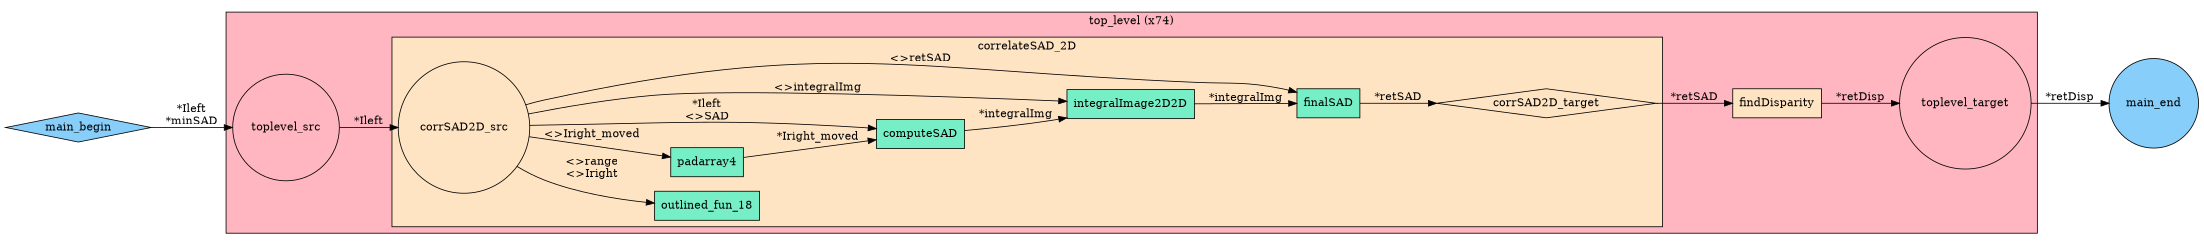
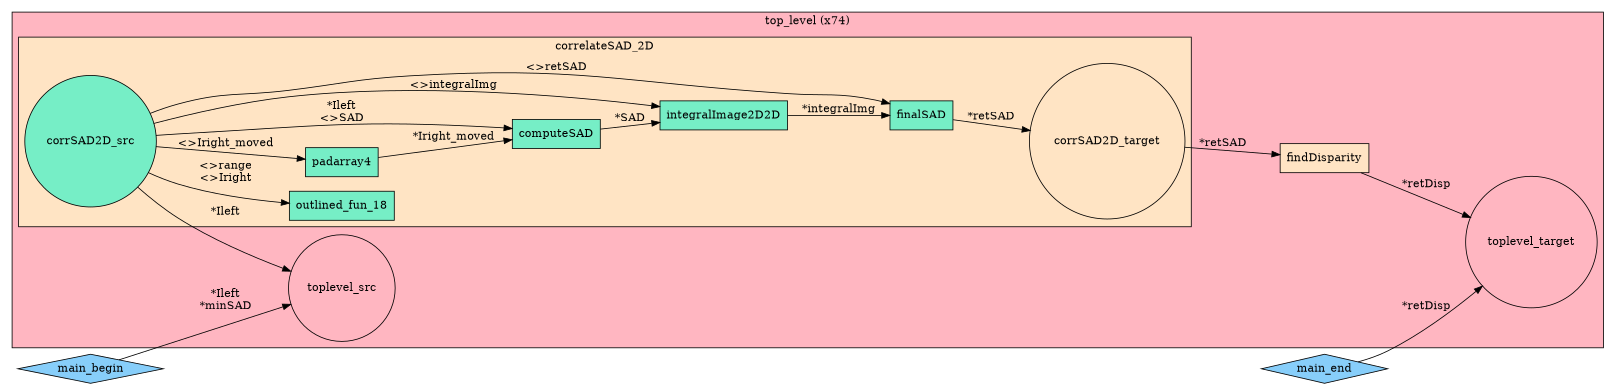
  digraph {
    rankdir=LR
    node [fillcolor=aquamarine2 shape=rectange style=filled]
-   corrSAD2D_src [fillcolor=bisque shape=circle]
+   corrSAD2D_src [shape=circle]
    outlined_fun_18
    padarray4
    computeSAD
    integralImage2D2D
    finalSAD
-   corrSAD2D_target [fillcolor=bisque shape=diamond]
+   corrSAD2D_target [fillcolor=bisque shape=circle]
    toplevel_src [fillcolor=lightpink shape=circle]
    findDisparity [fillcolor=bisque]
    toplevel_target [fillcolor=lightpink shape=circle]
-   n11 [fillcolor=lightskyblue label=main_end shape=circle]
+   n11 [fillcolor=lightskyblue label=main_end shape=diamond]
    n12 [fillcolor=lightskyblue label=main_begin shape=diamond]
    subgraph cluster_1 {
      bgcolor=lightpink
      label="top_level (x74)"
      toplevel_src
      findDisparity
      toplevel_target
      subgraph cluster_2 {
        bgcolor=bisque
        label=correlateSAD_2D
        corrSAD2D_src
        outlined_fun_18
        padarray4
        computeSAD
        integralImage2D2D
        finalSAD
        corrSAD2D_target
      }
    }
    corrSAD2D_src -> outlined_fun_18 [label="<>range\n<>Iright"]
    corrSAD2D_src -> padarray4 [label="<>Iright_moved"]
    corrSAD2D_src -> computeSAD [label="*Ileft\n<>SAD"]
    corrSAD2D_src -> integralImage2D2D [label="<>integralImg"]
    corrSAD2D_src -> finalSAD [label="<>retSAD"]
    padarray4 -> computeSAD [label="*Iright_moved"]
-   computeSAD -> integralImage2D2D [label="*integralImg"]
+   computeSAD -> integralImage2D2D [label="*SAD"]
    integralImage2D2D -> finalSAD [label="*integralImg"]
    finalSAD -> corrSAD2D_target [label="*retSAD"]
    corrSAD2D_target -> findDisparity [label="*retSAD"]
-   toplevel_src -> corrSAD2D_src [label="*Ileft"]
+   corrSAD2D_src -> toplevel_src [label="*Ileft"]
    findDisparity -> toplevel_target [label="*retDisp"]
-   toplevel_target -> n11 [label="*retDisp"]
+   n11 -> toplevel_target [label="*retDisp"]
    n12 -> toplevel_src [label="*Ileft\n*minSAD"]
  }
